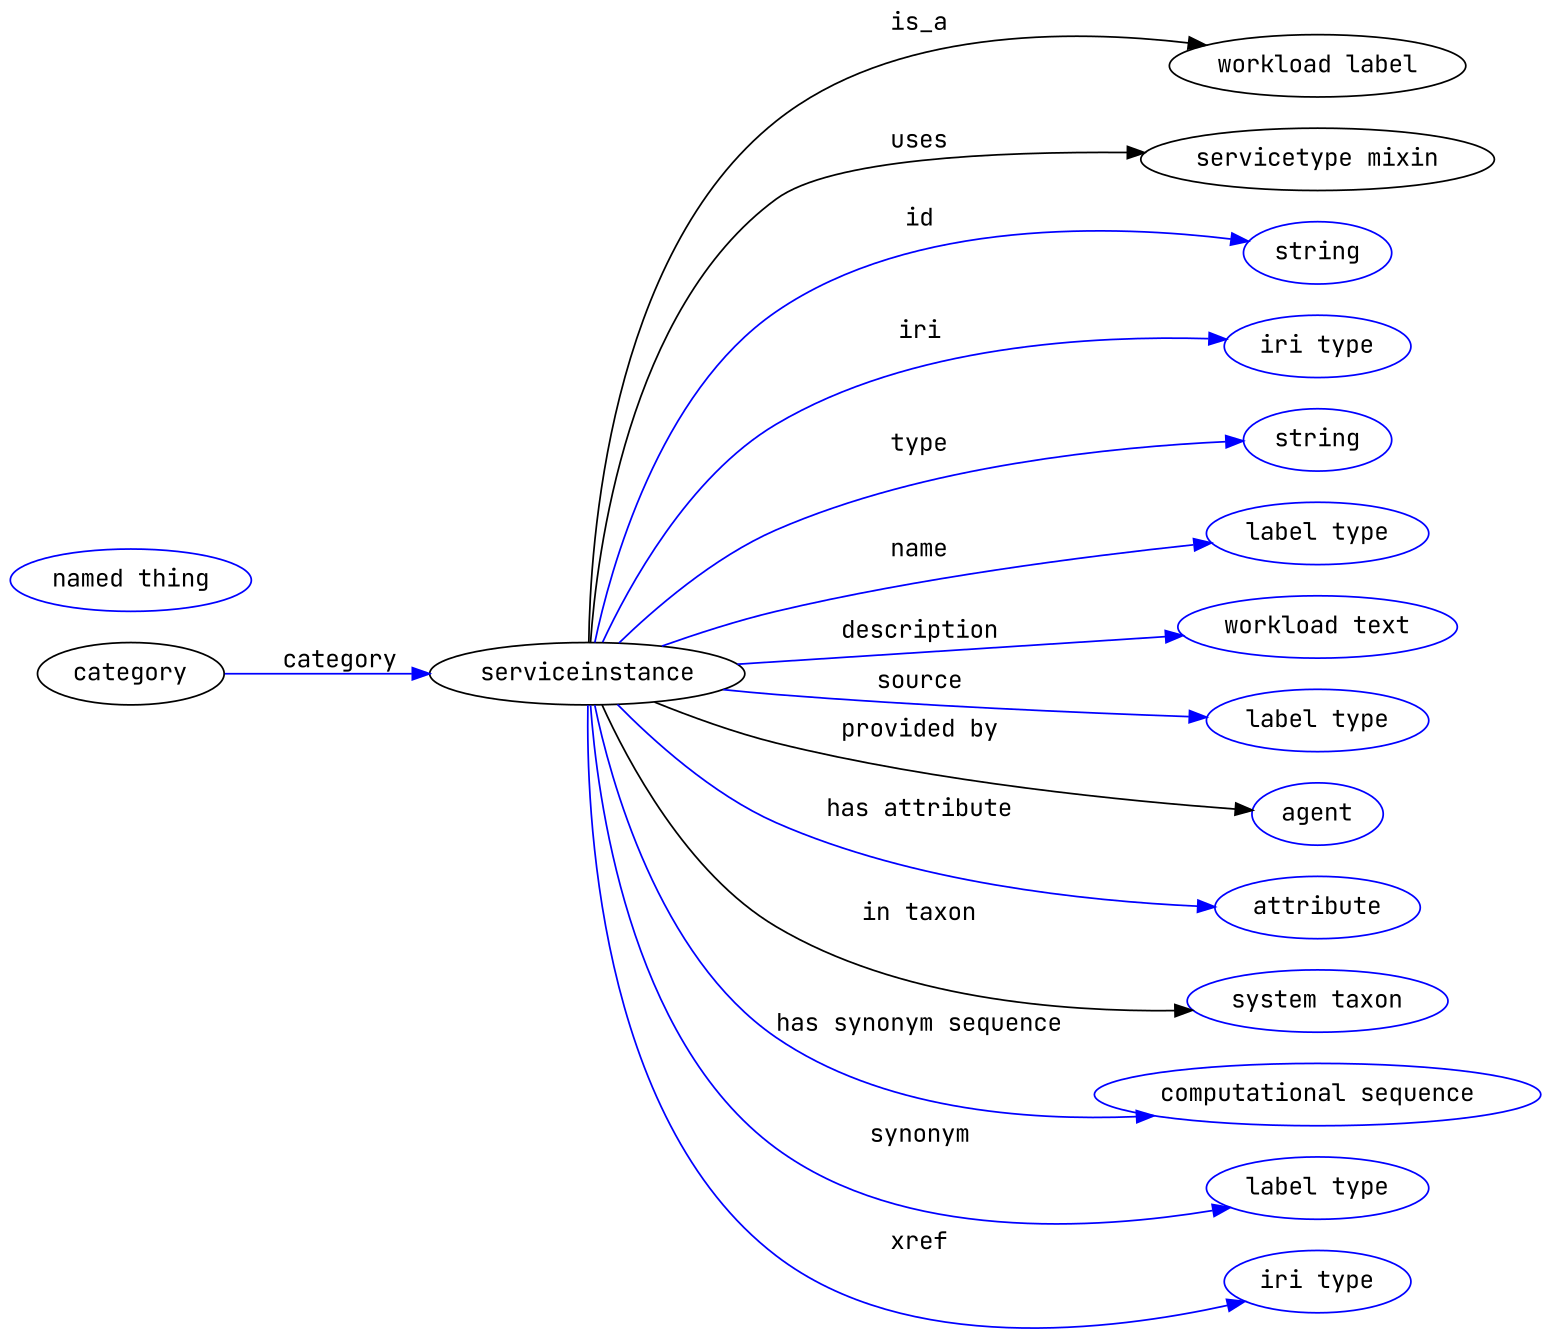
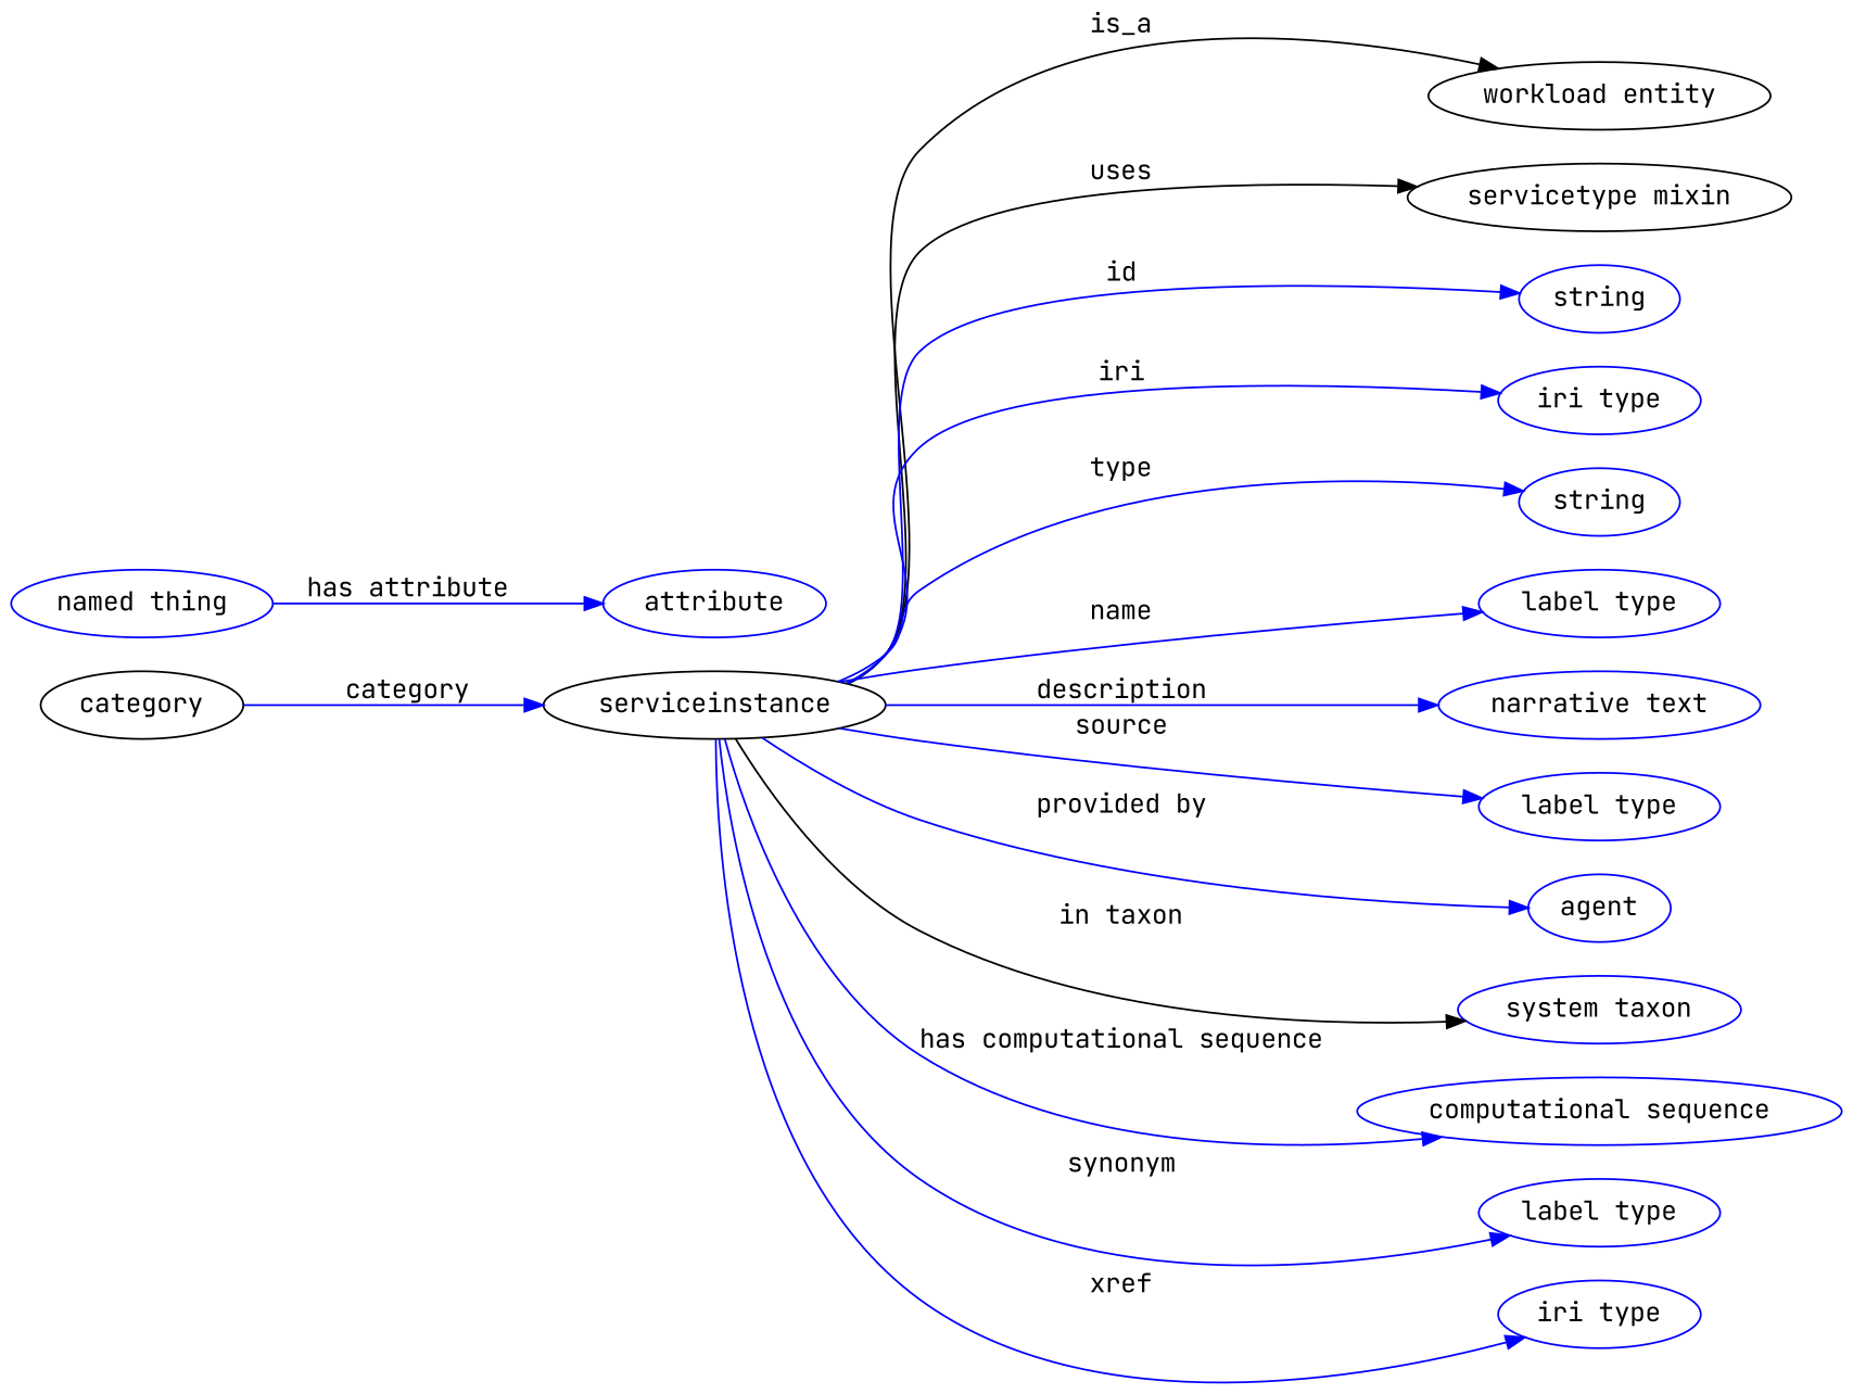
  digraph {
    fontname="JetBrains Mono"
    rankdir=LR
    node [fontname="JetBrains Mono" color=blue]
    edge [fontname="JetBrains Mono" color=blue style=solid]
    n1 [height=0.5 label=serviceinstance width=2.3109 color=""]
-   "workload entity" [height=0.5 width=2.3109 label="workload label" color=""]
+   "workload entity" [height=0.5 width=2.3109 color=""]
    "servicetype mixin" [height=0.5 width=2.5817 color=""]
    n4 [height=0.5 label=string width=1.0652]
    n5 [height=0.5 label="iri type" width=1.2277]
    n6 [height=0.5 label=string width=1.0652]
    n7 [height=0.5 label="label type" width=1.5707]
-   n8 [height=0.5 label="workload text" width=2.0943]
+   n8 [height=0.5 label="narrative text" width=2.0943]
    n9 [height=0.5 label="label type" width=1.5707]
    n10 [height=0.5 label=agent width=1.0291]
    n11 [height=0.5 label=attribute width=1.4443]
    n12 [height=0.5 label="system taxon" width=2.022]
    n13 [height=0.5 label="computational sequence" width=3.4303]
    n14 [height=0.5 label="label type" width=1.5707]
    n15 [height=0.5 label="iri type" width=1.2277]
    category [height=0.5 width=1.4263 color=""]
    n17 [height=0.5 label="named thing" width=1.9318]
    n1 -> "workload entity" [label=is_a color="" style=""]
    n1 -> "servicetype mixin" [label=uses color="" style=""]
    n1 -> n4 [label=id]
    n1 -> n5 [label=iri]
    n1 -> n6 [label=type]
    n1 -> n7 [label=name]
    n1 -> n8 [label=description]
    n1 -> n9 [label=source]
-   n1 -> n10 [color=black label="provided by"]
-   n1 -> n11 [label="has attribute"]
+   n1 -> n10 [label="provided by"]
+   n17 -> n11 [label="has attribute"]
    n1 -> n12 [color=black label="in taxon"]
-   n1 -> n13 [label="has synonym sequence"]
+   n1 -> n13 [label="has computational sequence"]
    n1 -> n14 [label=synonym]
    n1 -> n15 [label=xref]
    category -> n1 [label=category]
  }
